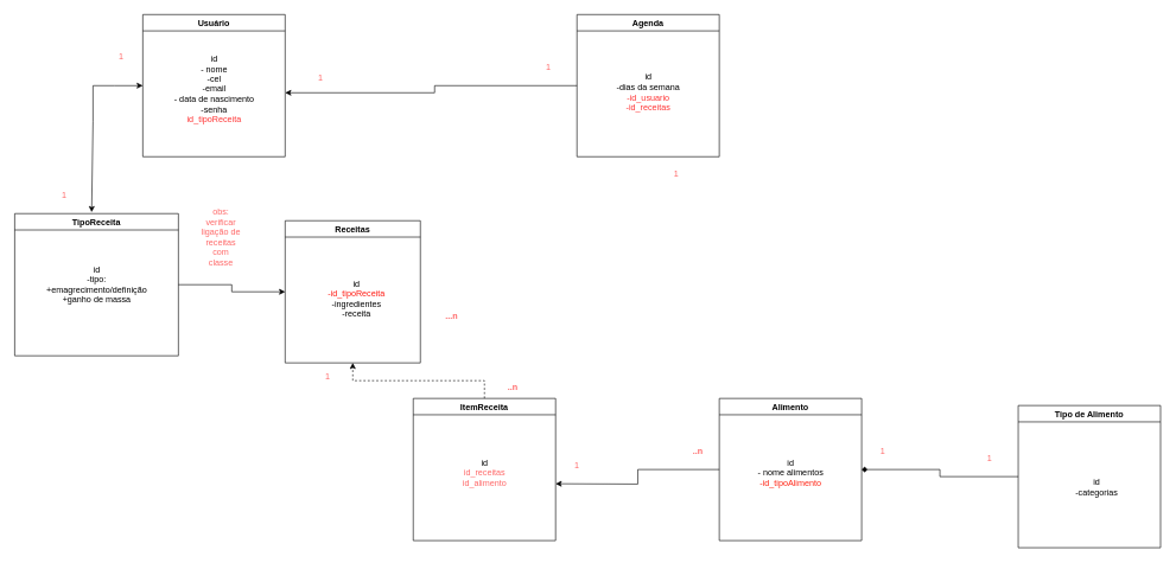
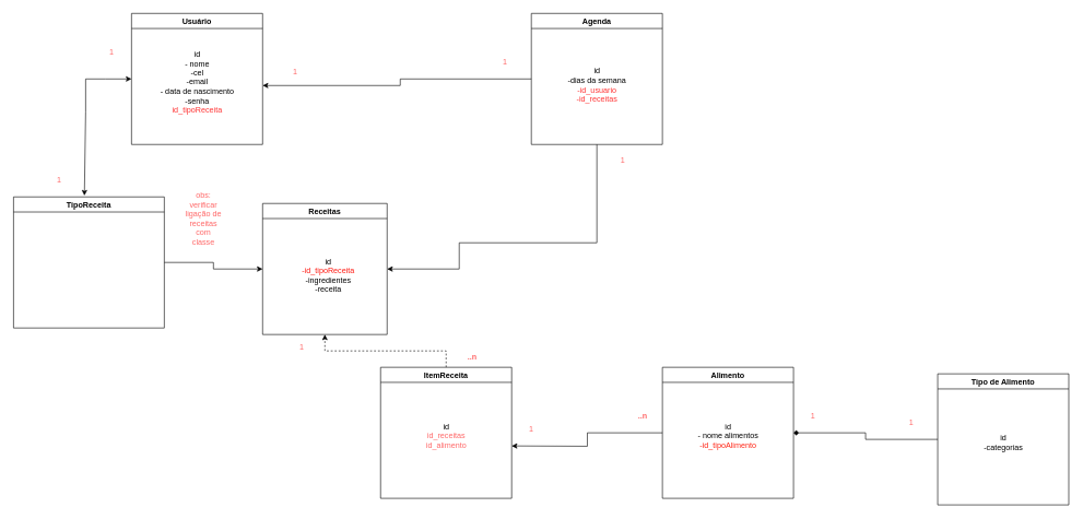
  <mxCell id="0" />
  <mxCell id="1" parent="0" />
  <mxCell id="2" value="Usuário" style="swimlane;" parent="1" vertex="1"><mxGeometry x="200" y="20" width="200" height="200" as="geometry" /></mxCell>
  <mxCell id="3" value="id&lt;br&gt;- nome&lt;br&gt;-cel&lt;br&gt;-email&lt;br&gt;- data de nascimento&lt;br&gt;-senha&lt;br&gt;&lt;font color=&quot;#ff3333&quot;&gt;id_tipoReceita&lt;/font&gt;" style="text;html=1;align=center;verticalAlign=middle;resizable=0;points=[];autosize=1;strokeColor=none;fillColor=none;" parent="2" vertex="1"><mxGeometry x="30" y="50" width="140" height="110" as="geometry" /></mxCell>
  <mxCell id="4" style="edgeStyle=orthogonalEdgeStyle;rounded=0;orthogonalLoop=1;jettySize=auto;html=1;fontColor=#FF6666;" parent="1" source="5" edge="1"><mxGeometry relative="1" as="geometry"><mxPoint x="780" y="680" as="targetPoint" /></mxGeometry></mxCell>
  <mxCell id="5" value="Alimento" style="swimlane;" parent="1" vertex="1"><mxGeometry x="1010" y="560" width="200" height="200" as="geometry" /></mxCell>
  <mxCell id="6" value="id&lt;br&gt;- nome alimentos&lt;br&gt;&lt;font color=&quot;#ff2414&quot;&gt;-id_tipoAlimento&lt;/font&gt;" style="text;html=1;align=center;verticalAlign=middle;resizable=0;points=[];autosize=1;strokeColor=none;fillColor=none;" parent="5" vertex="1"><mxGeometry x="40" y="75" width="120" height="60" as="geometry" /></mxCell>
  <mxCell id="7" style="edgeStyle=orthogonalEdgeStyle;rounded=0;orthogonalLoop=1;jettySize=auto;html=1;entryX=1;entryY=0.5;entryDx=0;entryDy=0;fontColor=#FF6666;endArrow=diamond;" parent="1" source="8" target="5" edge="1"><mxGeometry relative="1" as="geometry" /></mxCell>
  <mxCell id="8" value="Tipo de Alimento" style="swimlane;" parent="1" vertex="1"><mxGeometry x="1430" y="570" width="200" height="200" as="geometry" /></mxCell>
- <mxCell id="9" value="id&lt;br&gt;-categorias" style="text;html=1;align=center;verticalAlign=middle;resizable=0;points=[];autosize=1;strokeColor=none;fillColor=none;" parent="8" vertex="1"><mxGeometry x="70" y="95" width="80" height="40" as="geometry" /></mxCell>
+ <mxCell id="9" value="id&lt;br&gt;-categorias" style="text;html=1;align=center;verticalAlign=middle;resizable=0;points=[];autosize=1;strokeColor=none;fillColor=none;" parent="8" vertex="1"><mxGeometry x="60" y="85" width="80" height="40" as="geometry" /></mxCell>
  <mxCell id="10" value="Receitas" style="swimlane;" parent="1" vertex="1"><mxGeometry x="400" y="310" width="190" height="200" as="geometry" /></mxCell>
  <mxCell id="11" value="id&lt;br&gt;&lt;font color=&quot;#ff1a12&quot;&gt;-id_tipoReceita&lt;/font&gt;&lt;br&gt;-ingredientes&lt;br&gt;-receita" style="text;html=1;align=center;verticalAlign=middle;resizable=0;points=[];autosize=1;strokeColor=none;fillColor=none;rotation=0;" parent="10" vertex="1"><mxGeometry x="50" y="75" width="100" height="70" as="geometry" /></mxCell>
  <mxCell id="12" style="edgeStyle=orthogonalEdgeStyle;rounded=0;orthogonalLoop=1;jettySize=auto;html=1;entryX=0;entryY=0.5;entryDx=0;entryDy=0;" parent="1" source="13" target="10" edge="1"><mxGeometry relative="1" as="geometry" /></mxCell>
  <mxCell id="13" value="TipoReceita" style="swimlane;" parent="1" vertex="1"><mxGeometry x="20" y="300" width="230" height="200" as="geometry" /></mxCell>
- <mxCell id="14" value="id&lt;br&gt;-tipo:&lt;br&gt;+emagrecimento/definição&lt;br&gt;+ganho de massa" style="text;html=1;align=center;verticalAlign=middle;resizable=0;points=[];autosize=1;strokeColor=none;fillColor=none;" parent="13" vertex="1"><mxGeometry x="35" y="65" width="160" height="70" as="geometry" /></mxCell>
  <mxCell id="15" value="" style="endArrow=classic;startArrow=classic;html=1;rounded=0;exitX=0.47;exitY=-0.01;exitDx=0;exitDy=0;exitPerimeter=0;entryX=0;entryY=0.5;entryDx=0;entryDy=0;" parent="1" source="13" target="2" edge="1"><mxGeometry width="50" height="50" relative="1" as="geometry"><mxPoint x="130" y="280" as="sourcePoint" /><mxPoint x="250" y="140" as="targetPoint" /><Array as="points"><mxPoint x="130" y="170" /><mxPoint x="130" y="120" /><mxPoint x="160" y="120" /></Array></mxGeometry></mxCell>
  <mxCell id="16" style="edgeStyle=orthogonalEdgeStyle;rounded=0;orthogonalLoop=1;jettySize=auto;html=1;fontColor=#FF6666;" parent="1" source="18" edge="1"><mxGeometry relative="1" as="geometry"><mxPoint x="400" y="130" as="targetPoint" /><Array as="points"><mxPoint x="610" y="120" /><mxPoint x="610" y="130" /></Array></mxGeometry></mxCell>
+ <mxCell id="17" style="edgeStyle=orthogonalEdgeStyle;rounded=0;orthogonalLoop=1;jettySize=auto;html=1;entryX=1;entryY=0.5;entryDx=0;entryDy=0;fontColor=#FF6666;" parent="1" source="18" target="10" edge="1"><mxGeometry relative="1" as="geometry"><Array as="points"><mxPoint x="910" y="370" /><mxPoint x="700" y="370" /><mxPoint x="700" y="410" /></Array></mxGeometry></mxCell>
  <mxCell id="18" value="Agenda" style="swimlane;" parent="1" vertex="1"><mxGeometry x="810" y="20" width="200" height="200" as="geometry" /></mxCell>
  <mxCell id="19" value="id&lt;br&gt;-dias da semana&lt;br&gt;&lt;font color=&quot;#ff3333&quot;&gt;-id_usuario&lt;br&gt;-id_receitas&lt;/font&gt;" style="text;html=1;align=center;verticalAlign=middle;resizable=0;points=[];autosize=1;strokeColor=none;fillColor=none;rotation=0;" parent="18" vertex="1"><mxGeometry x="45" y="74" width="110" height="70" as="geometry" /></mxCell>
  <mxCell id="20" value="&lt;font color=&quot;#ff6666&quot;&gt;obs: verificar ligação de receitas com classe&lt;/font&gt;" style="text;html=1;strokeColor=none;fillColor=none;align=center;verticalAlign=middle;whiteSpace=wrap;rounded=0;" parent="1" vertex="1"><mxGeometry x="280" y="318" width="60" height="30" as="geometry" /></mxCell>
  <mxCell id="21" style="edgeStyle=orthogonalEdgeStyle;rounded=0;orthogonalLoop=1;jettySize=auto;html=1;entryX=0.5;entryY=1;entryDx=0;entryDy=0;fontColor=#FF6666;dashed=1;" parent="1" source="22" target="10" edge="1"><mxGeometry relative="1" as="geometry" /></mxCell>
  <mxCell id="22" value="ItemReceita" style="swimlane;" parent="1" vertex="1"><mxGeometry x="580" y="560" width="200" height="200" as="geometry" /></mxCell>
  <mxCell id="23" value="id&lt;br&gt;&lt;font color=&quot;#ff6666&quot;&gt;id_receitas&lt;br&gt;id_alimento&lt;/font&gt;" style="text;html=1;align=center;verticalAlign=middle;resizable=0;points=[];autosize=1;strokeColor=none;fillColor=none;" parent="22" vertex="1"><mxGeometry x="60" y="75" width="80" height="60" as="geometry" /></mxCell>
  <mxCell id="24" value="1" style="text;html=1;strokeColor=none;fillColor=none;align=center;verticalAlign=middle;whiteSpace=wrap;rounded=0;fontColor=#FF6666;" parent="1" vertex="1"><mxGeometry x="420" y="94" width="60" height="30" as="geometry" /></mxCell>
  <mxCell id="25" value="1" style="text;html=1;strokeColor=none;fillColor=none;align=center;verticalAlign=middle;whiteSpace=wrap;rounded=0;fontColor=#FF6666;" parent="1" vertex="1"><mxGeometry x="740" y="80" width="60" height="30" as="geometry" /></mxCell>
  <mxCell id="26" value="1" style="text;html=1;strokeColor=none;fillColor=none;align=center;verticalAlign=middle;whiteSpace=wrap;rounded=0;fontColor=#FF6666;" parent="1" vertex="1"><mxGeometry x="140" y="64" width="60" height="30" as="geometry" /></mxCell>
  <mxCell id="27" value="1" style="text;html=1;strokeColor=none;fillColor=none;align=center;verticalAlign=middle;whiteSpace=wrap;rounded=0;fontColor=#FF6666;" parent="1" vertex="1"><mxGeometry x="60" y="260" width="60" height="30" as="geometry" /></mxCell>
  <mxCell id="28" value="1" style="text;html=1;strokeColor=none;fillColor=none;align=center;verticalAlign=middle;whiteSpace=wrap;rounded=0;fontColor=#FF6666;" parent="1" vertex="1"><mxGeometry x="920" y="230" width="60" height="30" as="geometry" /></mxCell>
- <mxCell id="29" value="&lt;b&gt;...n&lt;/b&gt;" style="text;html=1;strokeColor=none;fillColor=none;align=center;verticalAlign=middle;whiteSpace=wrap;rounded=0;fontColor=#FF6666;" parent="1" vertex="1"><mxGeometry x="604" y="430" width="60" height="30" as="geometry" /></mxCell>
  <mxCell id="30" value="1" style="text;html=1;strokeColor=none;fillColor=none;align=center;verticalAlign=middle;whiteSpace=wrap;rounded=0;fontColor=#FF6666;" parent="1" vertex="1"><mxGeometry x="430" y="515" width="60" height="30" as="geometry" /></mxCell>
  <mxCell id="31" value="&lt;b&gt;..n&lt;/b&gt;" style="text;html=1;strokeColor=none;fillColor=none;align=center;verticalAlign=middle;whiteSpace=wrap;rounded=0;fontColor=#FF6666;" parent="1" vertex="1"><mxGeometry x="690" y="530" width="60" height="30" as="geometry" /></mxCell>
  <mxCell id="32" value="1" style="text;html=1;strokeColor=none;fillColor=none;align=center;verticalAlign=middle;whiteSpace=wrap;rounded=0;fontColor=#FF6666;" parent="1" vertex="1"><mxGeometry x="780" y="640" width="60" height="30" as="geometry" /></mxCell>
  <mxCell id="33" value="&lt;b&gt;..n&lt;/b&gt;" style="text;html=1;strokeColor=none;fillColor=none;align=center;verticalAlign=middle;whiteSpace=wrap;rounded=0;fontColor=#FF6666;" parent="1" vertex="1"><mxGeometry x="950" y="620" width="60" height="30" as="geometry" /></mxCell>
  <mxCell id="34" value="1" style="text;html=1;strokeColor=none;fillColor=none;align=center;verticalAlign=middle;whiteSpace=wrap;rounded=0;fontColor=#FF6666;" parent="1" vertex="1"><mxGeometry x="1210" y="620" width="60" height="30" as="geometry" /></mxCell>
  <mxCell id="35" value="1" style="text;html=1;strokeColor=none;fillColor=none;align=center;verticalAlign=middle;whiteSpace=wrap;rounded=0;fontColor=#FF6666;" parent="1" vertex="1"><mxGeometry x="1360" y="630" width="60" height="30" as="geometry" /></mxCell>
